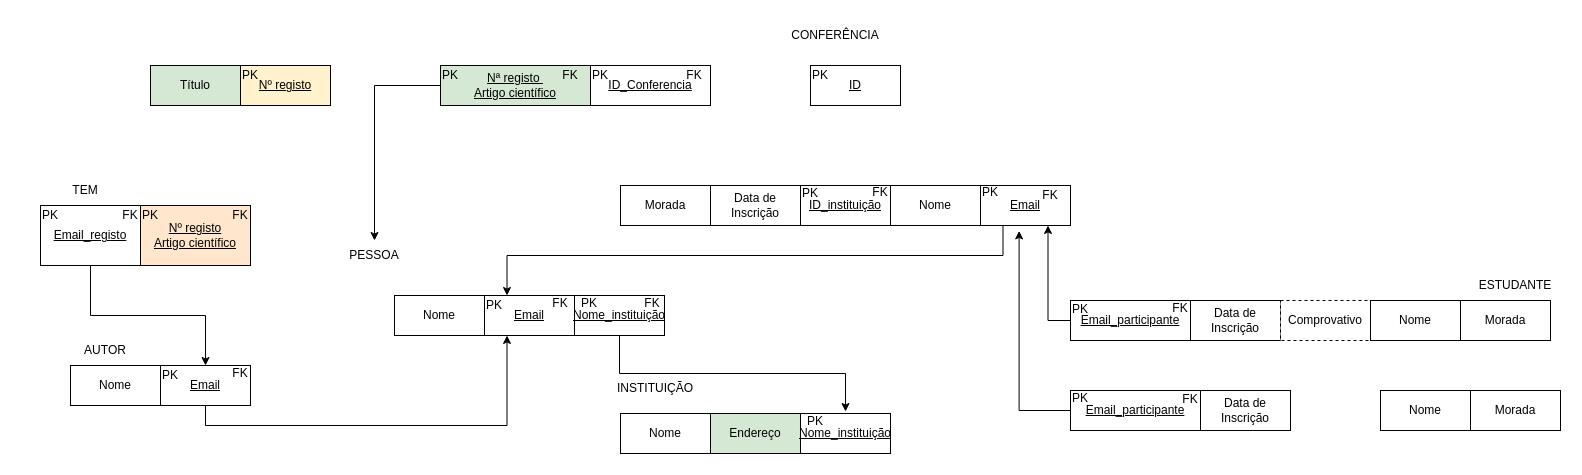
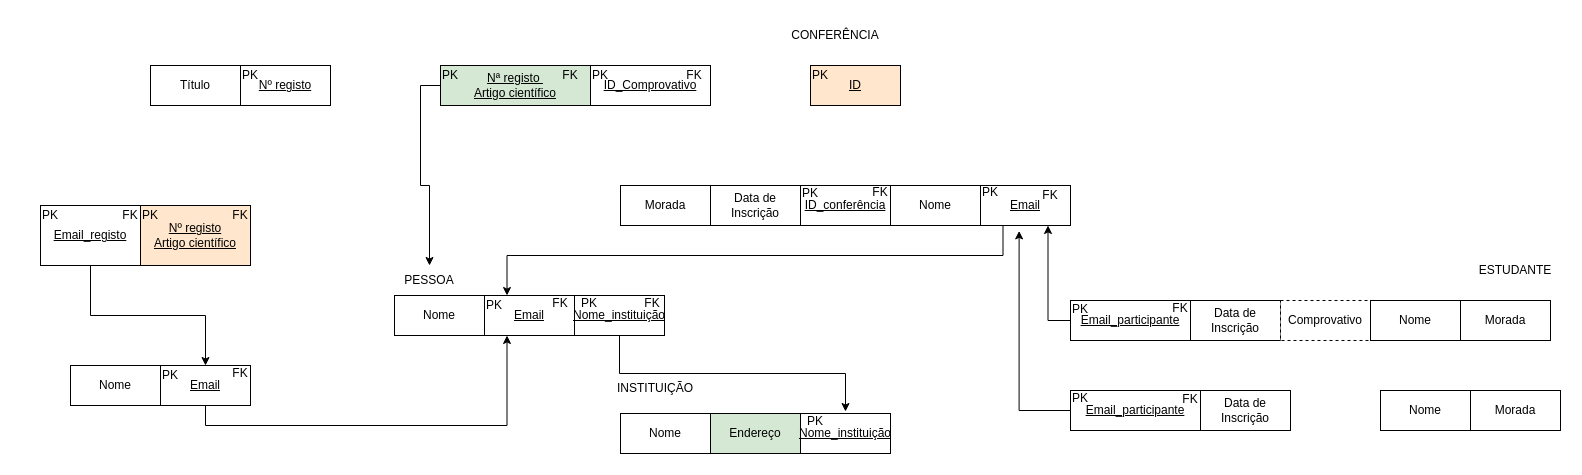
  <mxCell id="0" />
  <mxCell id="1" parent="0" />
- <mxCell id="2" value="ID" style="rounded=0;whiteSpace=wrap;html=1;fontStyle=4" vertex="1" parent="1"><mxGeometry x="810" y="65" width="90" height="40" as="geometry" /></mxCell>
+ <mxCell id="2" value="ID" style="rounded=0;whiteSpace=wrap;html=1;fontStyle=4;fillColor=#ffe6cc;" vertex="1" parent="1"><mxGeometry x="810" y="65" width="90" height="40" as="geometry" /></mxCell>
  <mxCell id="3" value="CONFERÊNCIA" style="rounded=0;whiteSpace=wrap;html=1;strokeColor=none;fillColor=none;" vertex="1" parent="1"><mxGeometry x="800" y="20" width="70" height="30" as="geometry" /></mxCell>
  <mxCell id="4" value="PK" style="rounded=0;whiteSpace=wrap;html=1;strokeColor=none;fillColor=none;" vertex="1" parent="1"><mxGeometry x="790" y="65" width="60" height="20" as="geometry" /></mxCell>
  <mxCell id="5" style="edgeStyle=orthogonalEdgeStyle;rounded=0;orthogonalLoop=1;jettySize=auto;html=1;exitX=0;exitY=0.5;exitDx=0;exitDy=0;" edge="1" parent="1" source="6" target="63"><mxGeometry relative="1" as="geometry" /></mxCell>
  <mxCell id="6" value="Nª registo&amp;nbsp;&lt;br&gt;Artigo científico" style="rounded=0;whiteSpace=wrap;html=1;fontStyle=4;fillColor=#d5e8d4;" vertex="1" parent="1"><mxGeometry x="440" y="65" width="150" height="40" as="geometry" /></mxCell>
  <mxCell id="7" value="PK" style="rounded=0;whiteSpace=wrap;html=1;strokeColor=none;fillColor=none;" vertex="1" parent="1"><mxGeometry x="420" y="65" width="60" height="20" as="geometry" /></mxCell>
- <mxCell id="8" value="ID_Conferencia" style="rounded=0;whiteSpace=wrap;html=1;fontStyle=4" vertex="1" parent="1"><mxGeometry x="590" y="65" width="120" height="40" as="geometry" /></mxCell>
+ <mxCell id="8" value="ID_Comprovativo" style="rounded=0;whiteSpace=wrap;html=1;fontStyle=4" vertex="1" parent="1"><mxGeometry x="590" y="65" width="120" height="40" as="geometry" /></mxCell>
  <mxCell id="9" value="FK" style="rounded=0;whiteSpace=wrap;html=1;strokeColor=none;fillColor=none;" vertex="1" parent="1"><mxGeometry x="664" y="65" width="60" height="20" as="geometry" /></mxCell>
  <mxCell id="10" value="PK" style="rounded=0;whiteSpace=wrap;html=1;strokeColor=none;fillColor=none;" vertex="1" parent="1"><mxGeometry x="570" y="65" width="60" height="20" as="geometry" /></mxCell>
  <mxCell id="11" value="FK" style="rounded=0;whiteSpace=wrap;html=1;strokeColor=none;fillColor=none;" vertex="1" parent="1"><mxGeometry x="540" y="65" width="60" height="20" as="geometry" /></mxCell>
- <mxCell id="12" value="Título" style="rounded=0;whiteSpace=wrap;html=1;fontStyle=0;fillColor=#d5e8d4;" vertex="1" parent="1"><mxGeometry x="150" y="65" width="90" height="40" as="geometry" /></mxCell>
- <mxCell id="13" value="Nº registo" style="rounded=0;whiteSpace=wrap;html=1;fontStyle=4;fillColor=#fff2cc;" vertex="1" parent="1"><mxGeometry x="240" y="65" width="90" height="40" as="geometry" /></mxCell>
+ <mxCell id="12" value="Título" style="rounded=0;whiteSpace=wrap;html=1;fontStyle=0" vertex="1" parent="1"><mxGeometry x="150" y="65" width="90" height="40" as="geometry" /></mxCell>
+ <mxCell id="13" value="Nº registo" style="rounded=0;whiteSpace=wrap;html=1;fontStyle=4" vertex="1" parent="1"><mxGeometry x="240" y="65" width="90" height="40" as="geometry" /></mxCell>
  <mxCell id="14" style="edgeStyle=orthogonalEdgeStyle;rounded=0;orthogonalLoop=1;jettySize=auto;html=1;exitX=0.5;exitY=1;exitDx=0;exitDy=0;entryX=0.5;entryY=0;entryDx=0;entryDy=0;" edge="1" parent="1" source="15" target="21"><mxGeometry relative="1" as="geometry" /></mxCell>
  <mxCell id="15" value="Email_registo" style="rounded=0;whiteSpace=wrap;html=1;fontStyle=4" vertex="1" parent="1"><mxGeometry x="40" y="205" width="100" height="60" as="geometry" /></mxCell>
  <mxCell id="16" value="Nº registo&lt;br&gt;Artigo científico" style="rounded=0;whiteSpace=wrap;html=1;fontStyle=4;fillColor=#ffe6cc;" vertex="1" parent="1"><mxGeometry x="140" y="205" width="110" height="60" as="geometry" /></mxCell>
  <mxCell id="17" value="PK" style="rounded=0;whiteSpace=wrap;html=1;strokeColor=none;fillColor=none;" vertex="1" parent="1"><mxGeometry x="220" y="65" width="60" height="20" as="geometry" /></mxCell>
- <mxCell id="18" value="TEM" style="rounded=0;whiteSpace=wrap;html=1;strokeColor=none;fillColor=none;" vertex="1" parent="1"><mxGeometry x="50" y="175" width="70" height="30" as="geometry" /></mxCell>
  <mxCell id="19" value="Nome" style="rounded=0;whiteSpace=wrap;html=1;fontStyle=0" vertex="1" parent="1"><mxGeometry x="70" y="365" width="90" height="40" as="geometry" /></mxCell>
  <mxCell id="20" style="edgeStyle=orthogonalEdgeStyle;rounded=0;orthogonalLoop=1;jettySize=auto;html=1;exitX=0.5;exitY=1;exitDx=0;exitDy=0;entryX=0.25;entryY=1;entryDx=0;entryDy=0;" edge="1" parent="1" source="21" target="60"><mxGeometry relative="1" as="geometry" /></mxCell>
  <mxCell id="21" value="Email" style="rounded=0;whiteSpace=wrap;html=1;fontStyle=4" vertex="1" parent="1"><mxGeometry x="160" y="365" width="90" height="40" as="geometry" /></mxCell>
- <mxCell id="22" value="AUTOR" style="rounded=0;whiteSpace=wrap;html=1;strokeColor=none;fillColor=none;" vertex="1" parent="1"><mxGeometry x="70" y="335" width="70" height="30" as="geometry" /></mxCell>
  <mxCell id="23" value="Nome" style="rounded=0;whiteSpace=wrap;html=1;fontStyle=0" vertex="1" parent="1"><mxGeometry x="620" y="413" width="90" height="40" as="geometry" /></mxCell>
  <mxCell id="24" value="Endereço" style="rounded=0;whiteSpace=wrap;html=1;fontStyle=0;fillColor=#d5e8d4;" vertex="1" parent="1"><mxGeometry x="710" y="413" width="90" height="40" as="geometry" /></mxCell>
  <mxCell id="25" value="Nome_instituição" style="rounded=0;whiteSpace=wrap;html=1;fontStyle=4" vertex="1" parent="1"><mxGeometry x="800" y="413" width="90" height="40" as="geometry" /></mxCell>
  <mxCell id="26" value="INSTITUIÇÃO" style="rounded=0;whiteSpace=wrap;html=1;strokeColor=none;fillColor=none;" vertex="1" parent="1"><mxGeometry x="620" y="373" width="70" height="30" as="geometry" /></mxCell>
  <mxCell id="27" value="Morada" style="rounded=0;whiteSpace=wrap;html=1;fontStyle=0" vertex="1" parent="1"><mxGeometry x="620" y="185" width="90" height="40" as="geometry" /></mxCell>
  <mxCell id="28" value="Data de Inscrição" style="rounded=0;whiteSpace=wrap;html=1;fontStyle=0" vertex="1" parent="1"><mxGeometry x="710" y="185" width="90" height="40" as="geometry" /></mxCell>
- <mxCell id="29" value="ID_instituição" style="rounded=0;whiteSpace=wrap;html=1;fontStyle=4" vertex="1" parent="1"><mxGeometry x="800" y="185" width="90" height="40" as="geometry" /></mxCell>
+ <mxCell id="29" value="ID_conferência" style="rounded=0;whiteSpace=wrap;html=1;fontStyle=4" vertex="1" parent="1"><mxGeometry x="800" y="185" width="90" height="40" as="geometry" /></mxCell>
  <mxCell id="30" style="edgeStyle=orthogonalEdgeStyle;rounded=0;orthogonalLoop=1;jettySize=auto;html=1;exitX=0.25;exitY=1;exitDx=0;exitDy=0;entryX=0.25;entryY=0;entryDx=0;entryDy=0;" edge="1" parent="1" source="31" target="60"><mxGeometry relative="1" as="geometry"><Array as="points"><mxPoint x="1003" y="255" /><mxPoint x="507" y="255" /></Array></mxGeometry></mxCell>
  <mxCell id="31" value="Email" style="rounded=0;whiteSpace=wrap;html=1;fontStyle=4" vertex="1" parent="1"><mxGeometry x="980" y="185" width="90" height="40" as="geometry" /></mxCell>
  <mxCell id="32" value="Nome" style="rounded=0;whiteSpace=wrap;html=1;fontStyle=0" vertex="1" parent="1"><mxGeometry x="890" y="185" width="90" height="40" as="geometry" /></mxCell>
  <mxCell id="33" value="Morada" style="rounded=0;whiteSpace=wrap;html=1;fontStyle=0" vertex="1" parent="1"><mxGeometry x="1460" y="300" width="90" height="40" as="geometry" /></mxCell>
  <mxCell id="34" value="Data de Inscrição" style="rounded=0;whiteSpace=wrap;html=1;fontStyle=0" vertex="1" parent="1"><mxGeometry x="1190" y="300" width="90" height="40" as="geometry" /></mxCell>
- <mxCell id="35" value="ESTUDANTE" style="rounded=0;whiteSpace=wrap;html=1;strokeColor=none;fillColor=none;" vertex="1" parent="1"><mxGeometry x="1480" y="270" width="70" height="30" as="geometry" /></mxCell>
+ <mxCell id="35" value="ESTUDANTE" style="rounded=0;whiteSpace=wrap;html=1;strokeColor=none;fillColor=none;" vertex="1" parent="1"><mxGeometry x="1480" y="255" width="70" height="30" as="geometry" /></mxCell>
  <mxCell id="36" value="Comprovativo" style="rounded=0;whiteSpace=wrap;html=1;fontStyle=0;dashed=1;" vertex="1" parent="1"><mxGeometry x="1280" y="300" width="90" height="40" as="geometry" /></mxCell>
  <mxCell id="37" style="edgeStyle=orthogonalEdgeStyle;rounded=0;orthogonalLoop=1;jettySize=auto;html=1;exitX=0;exitY=0.5;exitDx=0;exitDy=0;entryX=0.75;entryY=1;entryDx=0;entryDy=0;" edge="1" parent="1" source="38" target="31"><mxGeometry relative="1" as="geometry" /></mxCell>
  <mxCell id="38" value="Email_participante" style="rounded=0;whiteSpace=wrap;html=1;fontStyle=4" vertex="1" parent="1"><mxGeometry x="1070" y="300" width="120" height="40" as="geometry" /></mxCell>
  <mxCell id="39" value="Nome" style="rounded=0;whiteSpace=wrap;html=1;fontStyle=0" vertex="1" parent="1"><mxGeometry x="1370" y="300" width="90" height="40" as="geometry" /></mxCell>
  <mxCell id="40" value="Morada" style="rounded=0;whiteSpace=wrap;html=1;fontStyle=0" vertex="1" parent="1"><mxGeometry x="1470" y="390" width="90" height="40" as="geometry" /></mxCell>
  <mxCell id="41" value="Data de Inscrição" style="rounded=0;whiteSpace=wrap;html=1;fontStyle=0" vertex="1" parent="1"><mxGeometry x="1200" y="390" width="90" height="40" as="geometry" /></mxCell>
  <mxCell id="42" style="edgeStyle=orthogonalEdgeStyle;rounded=0;orthogonalLoop=1;jettySize=auto;html=1;exitX=0;exitY=0.5;exitDx=0;exitDy=0;entryX=0.429;entryY=1.135;entryDx=0;entryDy=0;entryPerimeter=0;" edge="1" parent="1" source="43" target="31"><mxGeometry relative="1" as="geometry" /></mxCell>
  <mxCell id="43" value="Email_participante" style="rounded=0;whiteSpace=wrap;html=1;fontStyle=4" vertex="1" parent="1"><mxGeometry x="1070" y="390" width="130" height="40" as="geometry" /></mxCell>
  <mxCell id="44" value="Nome" style="rounded=0;whiteSpace=wrap;html=1;fontStyle=0" vertex="1" parent="1"><mxGeometry x="1380" y="390" width="90" height="40" as="geometry" /></mxCell>
  <mxCell id="45" value="PK" style="rounded=0;whiteSpace=wrap;html=1;strokeColor=none;fillColor=none;" vertex="1" parent="1"><mxGeometry x="140" y="365" width="60" height="20" as="geometry" /></mxCell>
  <mxCell id="46" value="FK" style="rounded=0;whiteSpace=wrap;html=1;strokeColor=none;fillColor=none;" vertex="1" parent="1"><mxGeometry x="210" y="360" width="60" height="25" as="geometry" /></mxCell>
  <mxCell id="47" value="FK" style="rounded=0;whiteSpace=wrap;html=1;strokeColor=none;fillColor=none;" vertex="1" parent="1"><mxGeometry x="100" y="205" width="60" height="20" as="geometry" /></mxCell>
  <mxCell id="48" value="FK" style="rounded=0;whiteSpace=wrap;html=1;strokeColor=none;fillColor=none;" vertex="1" parent="1"><mxGeometry x="210" y="205" width="60" height="20" as="geometry" /></mxCell>
  <mxCell id="49" value="PK" style="rounded=0;whiteSpace=wrap;html=1;strokeColor=none;fillColor=none;" vertex="1" parent="1"><mxGeometry x="120" y="205" width="60" height="20" as="geometry" /></mxCell>
  <mxCell id="50" value="PK" style="rounded=0;whiteSpace=wrap;html=1;strokeColor=none;fillColor=none;" vertex="1" parent="1"><mxGeometry x="20" y="205" width="60" height="20" as="geometry" /></mxCell>
  <mxCell id="51" value="PK" style="rounded=0;whiteSpace=wrap;html=1;strokeColor=none;fillColor=none;" vertex="1" parent="1"><mxGeometry x="785" y="411" width="60" height="20" as="geometry" /></mxCell>
  <mxCell id="52" value="PK" style="rounded=0;whiteSpace=wrap;html=1;strokeColor=none;fillColor=none;" vertex="1" parent="1"><mxGeometry x="780" y="183" width="60" height="20" as="geometry" /></mxCell>
  <mxCell id="53" value="FK" style="rounded=0;whiteSpace=wrap;html=1;strokeColor=none;fillColor=none;" vertex="1" parent="1"><mxGeometry x="850" y="182" width="60" height="20" as="geometry" /></mxCell>
  <mxCell id="54" value="PK" style="rounded=0;whiteSpace=wrap;html=1;strokeColor=none;fillColor=none;" vertex="1" parent="1"><mxGeometry x="960" y="182" width="60" height="20" as="geometry" /></mxCell>
  <mxCell id="55" value="PK" style="rounded=0;whiteSpace=wrap;html=1;strokeColor=none;fillColor=none;" vertex="1" parent="1"><mxGeometry x="1050" y="388" width="60" height="20" as="geometry" /></mxCell>
  <mxCell id="56" value="PK" style="rounded=0;whiteSpace=wrap;html=1;strokeColor=none;fillColor=none;" vertex="1" parent="1"><mxGeometry x="1050" y="299" width="60" height="20" as="geometry" /></mxCell>
  <mxCell id="57" value="FK" style="rounded=0;whiteSpace=wrap;html=1;strokeColor=none;fillColor=none;" vertex="1" parent="1"><mxGeometry x="1160" y="389" width="60" height="20" as="geometry" /></mxCell>
  <mxCell id="58" value="FK" style="rounded=0;whiteSpace=wrap;html=1;strokeColor=none;fillColor=none;" vertex="1" parent="1"><mxGeometry x="1150" y="298" width="60" height="20" as="geometry" /></mxCell>
  <mxCell id="59" value="Nome" style="rounded=0;whiteSpace=wrap;html=1;fontStyle=0" vertex="1" parent="1"><mxGeometry x="394" y="295" width="90" height="40" as="geometry" /></mxCell>
  <mxCell id="60" value="Email" style="rounded=0;whiteSpace=wrap;html=1;fontStyle=4" vertex="1" parent="1"><mxGeometry x="484" y="295" width="90" height="40" as="geometry" /></mxCell>
  <mxCell id="61" style="edgeStyle=orthogonalEdgeStyle;rounded=0;orthogonalLoop=1;jettySize=auto;html=1;exitX=0.5;exitY=1;exitDx=0;exitDy=0;entryX=1;entryY=0;entryDx=0;entryDy=0;" edge="1" parent="1" source="62" target="51"><mxGeometry relative="1" as="geometry" /></mxCell>
  <mxCell id="62" value="Nome_instituição" style="rounded=0;whiteSpace=wrap;html=1;fontStyle=4" vertex="1" parent="1"><mxGeometry x="574" y="295" width="90" height="40" as="geometry" /></mxCell>
- <mxCell id="63" value="PESSOA" style="rounded=0;whiteSpace=wrap;html=1;strokeColor=none;fillColor=none;" vertex="1" parent="1"><mxGeometry x="339" y="240" width="70" height="30" as="geometry" /></mxCell>
+ <mxCell id="63" value="PESSOA" style="rounded=0;whiteSpace=wrap;html=1;strokeColor=none;fillColor=none;" vertex="1" parent="1"><mxGeometry x="394" y="265" width="70" height="30" as="geometry" /></mxCell>
  <mxCell id="64" value="PK" style="rounded=0;whiteSpace=wrap;html=1;strokeColor=none;fillColor=none;" vertex="1" parent="1"><mxGeometry x="559" y="293" width="60" height="20" as="geometry" /></mxCell>
  <mxCell id="65" value="FK" style="rounded=0;whiteSpace=wrap;html=1;strokeColor=none;fillColor=none;" vertex="1" parent="1"><mxGeometry x="622" y="293" width="60" height="20" as="geometry" /></mxCell>
  <mxCell id="66" value="FK" style="rounded=0;whiteSpace=wrap;html=1;strokeColor=none;fillColor=none;" vertex="1" parent="1"><mxGeometry x="1020" y="185" width="60" height="20" as="geometry" /></mxCell>
  <mxCell id="67" value="FK" style="rounded=0;whiteSpace=wrap;html=1;strokeColor=none;fillColor=none;" vertex="1" parent="1"><mxGeometry x="530" y="293" width="60" height="20" as="geometry" /></mxCell>
  <mxCell id="68" value="PK" style="rounded=0;whiteSpace=wrap;html=1;strokeColor=none;fillColor=none;" vertex="1" parent="1"><mxGeometry x="464" y="295" width="60" height="20" as="geometry" /></mxCell>
